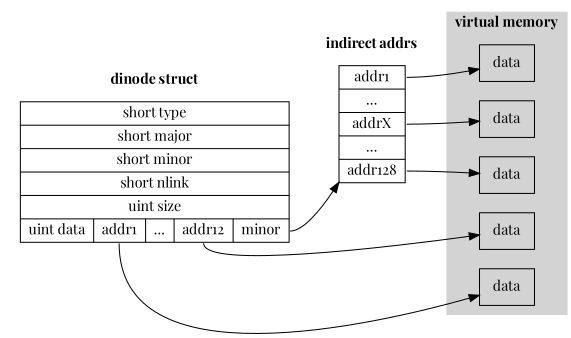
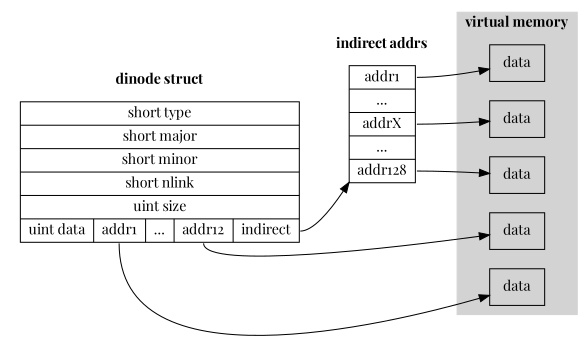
  digraph {
    rankdir=LR
    fontname="Playfair Display"
    node [shape=record fontname="Playfair Display"]
    edge [fontname="Playfair Display"]
    n1 [label="<i1>addr1|...|<ix>addrX|...|<i2>addr128"]
-   n2 [label="short type|short major|short minor|short nlink|uint size|{uint data|<d1>addr1|...|<d2>addr12|<ind>minor}"]
+   n2 [label="short type|short major|short minor|short nlink|uint size|{uint data|<d1>addr1|...|<d2>addr12|<ind>indirect}"]
    n3 [label=data]
    n4 [label=data]
    n5 [label=data]
    n6 [label=data]
    n7 [label=data]
    subgraph cluster_1 {
      color=white
      label=<<b>indirect addrs</b>>
      style=filled
      n1
    }
    subgraph cluster_2 {
      color=white
      label=<<b>dinode struct</b>>
      style=filled
      n2
    }
    subgraph cluster_3 {
      color=lightgray
      label=<<b>virtual memory</b>>
      style=filled
      n3
      n4
      n5
      n6
      n7
    }
    n1 -> n5 [tailport=i1]
    n1 -> n6 [tailport=ix]
    n1 -> n7 [tailport=i2]
    n2 -> n1 [tailport=ind]
    n2 -> n3 [tailport=d2]
    n2 -> n4 [tailport=d1]
  }
